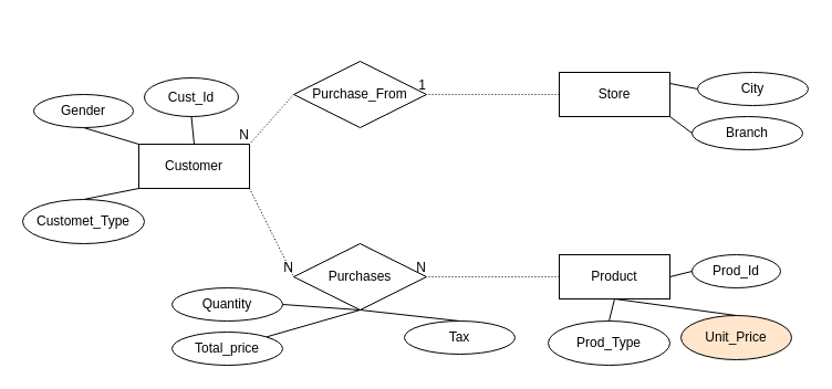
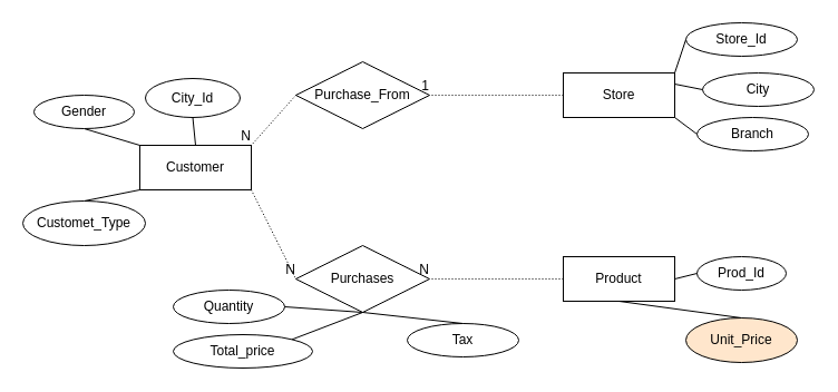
  <mxCell id="0" />
  <mxCell id="1" parent="0" />
  <mxCell id="2" value="Customer" style="whiteSpace=wrap;html=1;align=center;" vertex="1" parent="1"><mxGeometry x="125" y="130" width="100" height="40" as="geometry" /></mxCell>
  <mxCell id="3" value="Product" style="whiteSpace=wrap;html=1;align=center;" vertex="1" parent="1"><mxGeometry x="505" y="230" width="100" height="40" as="geometry" /></mxCell>
  <mxCell id="4" value="" style="endArrow=none;html=1;rounded=0;exitX=0.5;exitY=0;exitDx=0;exitDy=0;entryX=0;entryY=1;entryDx=0;entryDy=0;" edge="1" parent="1" source="6" target="2"><mxGeometry width="50" height="50" relative="1" as="geometry"><mxPoint x="75" y="180" as="sourcePoint" /><mxPoint x="375" y="170" as="targetPoint" /></mxGeometry></mxCell>
  <mxCell id="5" value="" style="endArrow=none;html=1;rounded=0;exitX=0;exitY=0;exitDx=0;exitDy=0;entryX=0.5;entryY=1;entryDx=0;entryDy=0;" edge="1" parent="1" source="2" target="7"><mxGeometry width="50" height="50" relative="1" as="geometry"><mxPoint x="95" y="210" as="sourcePoint" /><mxPoint x="105" y="110" as="targetPoint" /></mxGeometry></mxCell>
  <mxCell id="6" value="Customet_Type" style="ellipse;whiteSpace=wrap;html=1;" vertex="1" parent="1"><mxGeometry x="20" y="180" width="110" height="40" as="geometry" /></mxCell>
  <mxCell id="7" value="Gender" style="ellipse;whiteSpace=wrap;html=1;" vertex="1" parent="1"><mxGeometry x="30" y="85" width="90" height="30" as="geometry" /></mxCell>
  <mxCell id="8" value="Purchases" style="shape=rhombus;perimeter=rhombusPerimeter;whiteSpace=wrap;html=1;align=center;" vertex="1" parent="1"><mxGeometry x="265" y="220" width="120" height="60" as="geometry" /></mxCell>
  <mxCell id="9" value="Unit_Price" style="ellipse;whiteSpace=wrap;html=1;fillColor=#ffe6cc;" vertex="1" parent="1"><mxGeometry x="615" y="285" width="100" height="40" as="geometry" /></mxCell>
- <mxCell id="10" value="Prod_Type" style="ellipse;whiteSpace=wrap;html=1;" vertex="1" parent="1"><mxGeometry x="495" y="290" width="110" height="40" as="geometry" /></mxCell>
  <mxCell id="11" value="Quantity" style="ellipse;whiteSpace=wrap;html=1;" vertex="1" parent="1"><mxGeometry x="155" y="260" width="100" height="30" as="geometry" /></mxCell>
  <mxCell id="12" value="Tax" style="ellipse;whiteSpace=wrap;html=1;" vertex="1" parent="1"><mxGeometry x="365" y="290" width="100" height="30" as="geometry" /></mxCell>
- <mxCell id="13" value="Total_price" style="ellipse;whiteSpace=wrap;html=1;" vertex="1" parent="1"><mxGeometry x="155" y="300" width="100" height="30" as="geometry" /></mxCell>
+ <mxCell id="13" value="Total_price" style="ellipse;whiteSpace=wrap;html=1;" vertex="1" parent="1"><mxGeometry x="155" y="300" width="125" height="30" as="geometry" /></mxCell>
+ <mxCell id="14" value="Store_Id" style="ellipse;whiteSpace=wrap;html=1;" vertex="1" parent="1"><mxGeometry x="615" y="20" width="100" height="30" as="geometry" /></mxCell>
  <mxCell id="15" value="Prod_Id" style="ellipse;whiteSpace=wrap;html=1;" vertex="1" parent="1"><mxGeometry x="625" y="230" width="80" height="30" as="geometry" /></mxCell>
  <mxCell id="16" value="Store" style="whiteSpace=wrap;html=1;align=center;" vertex="1" parent="1"><mxGeometry x="505" y="65" width="100" height="40" as="geometry" /></mxCell>
  <mxCell id="17" value="Purchase_From" style="shape=rhombus;perimeter=rhombusPerimeter;whiteSpace=wrap;html=1;align=center;" vertex="1" parent="1"><mxGeometry x="265" y="55" width="120" height="60" as="geometry" /></mxCell>
  <mxCell id="18" value="" style="endArrow=none;html=1;rounded=0;dashed=1;dashPattern=1 2;exitX=1;exitY=1;exitDx=0;exitDy=0;entryX=0;entryY=0.5;entryDx=0;entryDy=0;" edge="1" parent="1" source="2" target="8"><mxGeometry relative="1" as="geometry"><mxPoint x="335" y="190" as="sourcePoint" /><mxPoint x="495" y="190" as="targetPoint" /></mxGeometry></mxCell>
  <mxCell id="19" value="N" style="resizable=0;html=1;align=right;verticalAlign=bottom;" connectable="0" vertex="1" parent="18"><mxGeometry x="1" relative="1" as="geometry" /></mxCell>
  <mxCell id="20" value="" style="endArrow=none;html=1;rounded=0;dashed=1;dashPattern=1 2;exitX=0;exitY=0.5;exitDx=0;exitDy=0;entryX=1;entryY=0.5;entryDx=0;entryDy=0;" edge="1" parent="1" source="3" target="8"><mxGeometry relative="1" as="geometry"><mxPoint x="185" y="180" as="sourcePoint" /><mxPoint x="265" y="280" as="targetPoint" /></mxGeometry></mxCell>
  <mxCell id="21" value="N" style="resizable=0;html=1;align=right;verticalAlign=bottom;" connectable="0" vertex="1" parent="20"><mxGeometry x="1" relative="1" as="geometry" /></mxCell>
  <mxCell id="22" value="" style="endArrow=none;html=1;rounded=0;dashed=1;dashPattern=1 2;exitX=0;exitY=0.5;exitDx=0;exitDy=0;entryX=1;entryY=0;entryDx=0;entryDy=0;" edge="1" parent="1" source="17" target="2"><mxGeometry relative="1" as="geometry"><mxPoint x="185" y="180" as="sourcePoint" /><mxPoint x="265" y="280" as="targetPoint" /></mxGeometry></mxCell>
  <mxCell id="23" value="N" style="resizable=0;html=1;align=right;verticalAlign=bottom;" connectable="0" vertex="1" parent="22"><mxGeometry x="1" relative="1" as="geometry" /></mxCell>
  <mxCell id="24" value="" style="endArrow=none;html=1;rounded=0;dashed=1;dashPattern=1 2;entryX=1;entryY=0.5;entryDx=0;entryDy=0;exitX=0;exitY=0.5;exitDx=0;exitDy=0;" edge="1" parent="1" source="16" target="17"><mxGeometry relative="1" as="geometry"><mxPoint x="335" y="190" as="sourcePoint" /><mxPoint x="495" y="190" as="targetPoint" /></mxGeometry></mxCell>
  <mxCell id="25" value="1" style="resizable=0;html=1;align=right;verticalAlign=bottom;" connectable="0" vertex="1" parent="24"><mxGeometry x="1" relative="1" as="geometry" /></mxCell>
  <mxCell id="26" value="" style="endArrow=none;html=1;rounded=0;exitX=0.5;exitY=1;exitDx=0;exitDy=0;entryX=1;entryY=0.5;entryDx=0;entryDy=0;" edge="1" parent="1" source="8" target="11"><mxGeometry width="50" height="50" relative="1" as="geometry"><mxPoint x="135" y="140" as="sourcePoint" /><mxPoint x="65" y="120" as="targetPoint" /></mxGeometry></mxCell>
  <mxCell id="27" value="" style="endArrow=none;html=1;rounded=0;entryX=1;entryY=0;entryDx=0;entryDy=0;" edge="1" parent="1" target="13"><mxGeometry width="50" height="50" relative="1" as="geometry"><mxPoint x="325" y="280" as="sourcePoint" /><mxPoint x="265" y="285" as="targetPoint" /></mxGeometry></mxCell>
  <mxCell id="28" value="" style="endArrow=none;html=1;rounded=0;entryX=0.5;entryY=0;entryDx=0;entryDy=0;" edge="1" parent="1" target="12"><mxGeometry width="50" height="50" relative="1" as="geometry"><mxPoint x="325" y="280" as="sourcePoint" /><mxPoint x="325" y="310" as="targetPoint" /></mxGeometry></mxCell>
  <mxCell id="29" value="" style="endArrow=none;html=1;rounded=0;entryX=1;entryY=0.5;entryDx=0;entryDy=0;exitX=0;exitY=0.5;exitDx=0;exitDy=0;" edge="1" parent="1" source="15" target="3"><mxGeometry width="50" height="50" relative="1" as="geometry"><mxPoint x="335" y="290" as="sourcePoint" /><mxPoint x="425" y="300" as="targetPoint" /></mxGeometry></mxCell>
- <mxCell id="30" value="" style="endArrow=none;html=1;rounded=0;entryX=0.5;entryY=1;entryDx=0;entryDy=0;exitX=0.5;exitY=0;exitDx=0;exitDy=0;" edge="1" parent="1" source="10" target="3"><mxGeometry width="50" height="50" relative="1" as="geometry"><mxPoint x="635" y="260" as="sourcePoint" /><mxPoint x="615" y="260" as="targetPoint" /></mxGeometry></mxCell>
  <mxCell id="31" value="" style="endArrow=none;html=1;rounded=0;entryX=0.5;entryY=1;entryDx=0;entryDy=0;exitX=0.5;exitY=0;exitDx=0;exitDy=0;" edge="1" parent="1" source="9" target="3"><mxGeometry width="50" height="50" relative="1" as="geometry"><mxPoint x="560" y="300" as="sourcePoint" /><mxPoint x="565" y="280" as="targetPoint" /></mxGeometry></mxCell>
+ <mxCell id="32" value="" style="endArrow=none;html=1;rounded=0;entryX=1;entryY=0;entryDx=0;entryDy=0;exitX=0;exitY=0.5;exitDx=0;exitDy=0;" edge="1" parent="1" source="14" target="16"><mxGeometry width="50" height="50" relative="1" as="geometry"><mxPoint x="675" y="295" as="sourcePoint" /><mxPoint x="565" y="280" as="targetPoint" /></mxGeometry></mxCell>
  <mxCell id="33" value="City" style="ellipse;whiteSpace=wrap;html=1;" vertex="1" parent="1"><mxGeometry x="630" y="65" width="100" height="30" as="geometry" /></mxCell>
  <mxCell id="34" value="Branch" style="ellipse;whiteSpace=wrap;html=1;" vertex="1" parent="1"><mxGeometry x="625" y="105" width="100" height="30" as="geometry" /></mxCell>
  <mxCell id="35" value="" style="endArrow=none;html=1;rounded=0;entryX=1;entryY=0.25;entryDx=0;entryDy=0;exitX=0;exitY=0.5;exitDx=0;exitDy=0;" edge="1" parent="1" source="33" target="16"><mxGeometry width="50" height="50" relative="1" as="geometry"><mxPoint x="625" y="45" as="sourcePoint" /><mxPoint x="615" y="75" as="targetPoint" /></mxGeometry></mxCell>
  <mxCell id="36" value="" style="endArrow=none;html=1;rounded=0;entryX=1;entryY=1;entryDx=0;entryDy=0;exitX=0;exitY=0.5;exitDx=0;exitDy=0;" edge="1" parent="1" source="34" target="16"><mxGeometry width="50" height="50" relative="1" as="geometry"><mxPoint x="640" y="90" as="sourcePoint" /><mxPoint x="615" y="85" as="targetPoint" /></mxGeometry></mxCell>
- <mxCell id="37" value="Cust_Id" style="ellipse;whiteSpace=wrap;html=1;" vertex="1" parent="1"><mxGeometry x="130" y="70" width="85" height="35" as="geometry" /></mxCell>
+ <mxCell id="37" value="City_Id" style="ellipse;whiteSpace=wrap;html=1;" vertex="1" parent="1"><mxGeometry x="130" y="70" width="85" height="35" as="geometry" /></mxCell>
  <mxCell id="38" value="" style="endArrow=none;html=1;rounded=0;exitX=0.5;exitY=1;exitDx=0;exitDy=0;entryX=0.5;entryY=0;entryDx=0;entryDy=0;" edge="1" parent="1" source="37" target="2"><mxGeometry relative="1" as="geometry"><mxPoint x="335" y="170" as="sourcePoint" /><mxPoint x="495" y="170" as="targetPoint" /></mxGeometry></mxCell>
